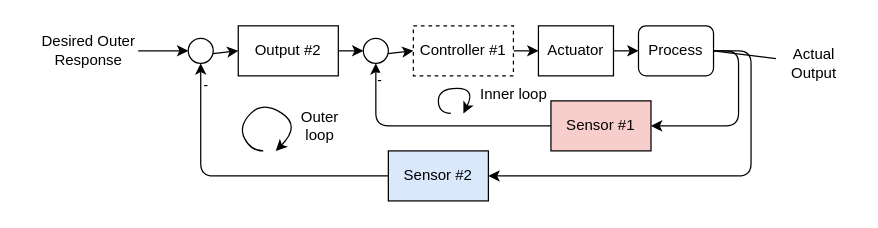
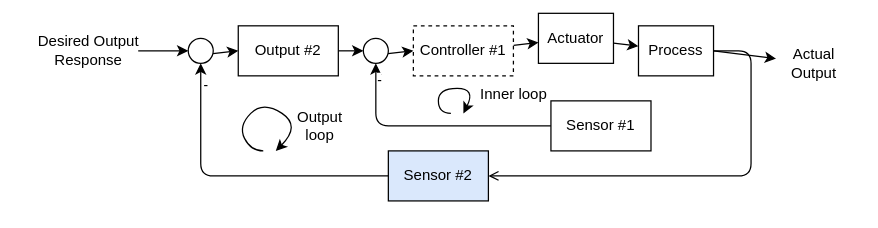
  <mxCell id="0" />
  <mxCell id="1" parent="0" />
  <mxCell id="2" value="" style="edgeStyle=none;html=1;entryX=0;entryY=0.5;entryDx=0;entryDy=0;" edge="1" parent="1" source="3" target="7"><mxGeometry relative="1" as="geometry" /></mxCell>
  <mxCell id="3" value="Output #2" style="rounded=0;whiteSpace=wrap;html=1;" vertex="1" parent="1"><mxGeometry x="190" y="20" width="80" height="40" as="geometry" /></mxCell>
  <mxCell id="4" value="" style="edgeStyle=none;html=1;" edge="1" parent="1" source="5" target="9"><mxGeometry relative="1" as="geometry" /></mxCell>
  <mxCell id="5" value="Controller #1" style="rounded=0;whiteSpace=wrap;html=1;dashed=1;" vertex="1" parent="1"><mxGeometry x="330" y="20" width="80" height="40" as="geometry" /></mxCell>
  <mxCell id="6" value="" style="edgeStyle=none;html=1;" edge="1" parent="1" source="7" target="5"><mxGeometry relative="1" as="geometry" /></mxCell>
  <mxCell id="7" value="" style="ellipse;whiteSpace=wrap;html=1;aspect=fixed;" vertex="1" parent="1"><mxGeometry x="290" y="30" width="20" height="20" as="geometry" /></mxCell>
  <mxCell id="8" value="" style="edgeStyle=none;html=1;" edge="1" parent="1" source="9" target="12"><mxGeometry relative="1" as="geometry" /></mxCell>
- <mxCell id="9" value="Actuator" style="rounded=0;whiteSpace=wrap;html=1;" vertex="1" parent="1"><mxGeometry x="430" y="20" width="60" height="40" as="geometry" /></mxCell>
- <mxCell id="10" style="edgeStyle=none;html=1;exitX=1;exitY=0.5;exitDx=0;exitDy=0;entryX=1;entryY=0.5;entryDx=0;entryDy=0;" edge="1" parent="1" source="12" target="15"><mxGeometry relative="1" as="geometry"><Array as="points"><mxPoint x="590" y="40" /><mxPoint x="590" y="100" /></Array></mxGeometry></mxCell>
- <mxCell id="11" style="edgeStyle=none;html=1;exitX=1;exitY=0.5;exitDx=0;exitDy=0;entryX=1;entryY=0.5;entryDx=0;entryDy=0;" edge="1" parent="1" source="12" target="18"><mxGeometry relative="1" as="geometry"><Array as="points"><mxPoint x="600" y="40" /><mxPoint x="600" y="140" /></Array></mxGeometry></mxCell>
- <mxCell id="12" value="Process" style="whiteSpace=wrap;html=1;rounded=1;" vertex="1" parent="1"><mxGeometry x="510" y="20" width="60" height="40" as="geometry" /></mxCell>
+ <mxCell id="9" value="Actuator" style="rounded=0;whiteSpace=wrap;html=1;" vertex="1" parent="1"><mxGeometry x="430" y="10" width="60" height="40" as="geometry" /></mxCell>
+ <mxCell id="11" style="edgeStyle=none;html=1;exitX=1;exitY=0.5;exitDx=0;exitDy=0;entryX=1;entryY=0.5;entryDx=0;entryDy=0;endArrow=open;" edge="1" parent="1" source="12" target="18"><mxGeometry relative="1" as="geometry"><Array as="points"><mxPoint x="600" y="40" /><mxPoint x="600" y="140" /></Array></mxGeometry></mxCell>
+ <mxCell id="12" value="Process" style="rounded=0;whiteSpace=wrap;html=1;" vertex="1" parent="1"><mxGeometry x="510" y="20" width="60" height="40" as="geometry" /></mxCell>
  <mxCell id="13" style="edgeStyle=none;html=1;exitX=0;exitY=0.5;exitDx=0;exitDy=0;entryX=0.5;entryY=1;entryDx=0;entryDy=0;" edge="1" parent="1" source="15" target="7"><mxGeometry relative="1" as="geometry"><Array as="points"><mxPoint x="300" y="100" /></Array></mxGeometry></mxCell>
  <mxCell id="14" value="-" style="edgeLabel;html=1;align=center;verticalAlign=middle;resizable=0;points=[];" vertex="1" connectable="0" parent="13"><mxGeometry x="0.863" y="-2" relative="1" as="geometry"><mxPoint as="offset" /></mxGeometry></mxCell>
- <mxCell id="15" value="Sensor #1" style="rounded=0;whiteSpace=wrap;html=1;fillColor=#f8cecc;" vertex="1" parent="1"><mxGeometry x="440" y="80" width="80" height="40" as="geometry" /></mxCell>
+ <mxCell id="15" value="Sensor #1" style="rounded=0;whiteSpace=wrap;html=1;" vertex="1" parent="1"><mxGeometry x="440" y="80" width="80" height="40" as="geometry" /></mxCell>
  <mxCell id="16" style="edgeStyle=none;html=1;exitX=0;exitY=0.5;exitDx=0;exitDy=0;entryX=0.5;entryY=1;entryDx=0;entryDy=0;" edge="1" parent="1" source="18" target="20"><mxGeometry relative="1" as="geometry"><Array as="points"><mxPoint x="160" y="140" /></Array></mxGeometry></mxCell>
  <mxCell id="17" value="-" style="edgeLabel;html=1;align=center;verticalAlign=middle;resizable=0;points=[];" vertex="1" connectable="0" parent="16"><mxGeometry x="0.858" y="-3" relative="1" as="geometry"><mxPoint as="offset" /></mxGeometry></mxCell>
  <mxCell id="18" value="Sensor #2" style="rounded=0;whiteSpace=wrap;html=1;fillColor=#dae8fc;" vertex="1" parent="1"><mxGeometry x="310" y="120" width="80" height="40" as="geometry" /></mxCell>
  <mxCell id="19" value="" style="edgeStyle=none;html=1;" edge="1" parent="1" source="20" target="3"><mxGeometry relative="1" as="geometry" /></mxCell>
  <mxCell id="20" value="" style="ellipse;whiteSpace=wrap;html=1;aspect=fixed;" vertex="1" parent="1"><mxGeometry x="150" y="30" width="20" height="20" as="geometry" /></mxCell>
  <mxCell id="21" value="" style="endArrow=classic;html=1;entryX=0;entryY=0.5;entryDx=0;entryDy=0;" edge="1" parent="1" target="20"><mxGeometry width="50" height="50" relative="1" as="geometry"><mxPoint x="110" y="40" as="sourcePoint" /><mxPoint x="410" y="90" as="targetPoint" /></mxGeometry></mxCell>
- <mxCell id="22" value="Desired Outer&lt;br&gt;Response" style="text;html=1;align=center;verticalAlign=middle;resizable=0;points=[];autosize=1;strokeColor=none;fillColor=none;" vertex="1" parent="1"><mxGeometry x="20" y="20" width="100" height="40" as="geometry" /></mxCell>
- <mxCell id="23" value="" style="endArrow=none;html=1;exitX=1;exitY=0.5;exitDx=0;exitDy=0;" edge="1" parent="1" source="12" target="24"><mxGeometry width="50" height="50" relative="1" as="geometry"><mxPoint x="360" y="130" as="sourcePoint" /><mxPoint x="600" y="40" as="targetPoint" /></mxGeometry></mxCell>
+ <mxCell id="22" value="Desired Output&lt;br&gt;Response" style="text;html=1;align=center;verticalAlign=middle;resizable=0;points=[];autosize=1;strokeColor=none;fillColor=none;" vertex="1" parent="1"><mxGeometry x="20" y="20" width="100" height="40" as="geometry" /></mxCell>
+ <mxCell id="23" value="" style="endArrow=classic;html=1;exitX=1;exitY=0.5;exitDx=0;exitDy=0;" edge="1" parent="1" source="12" target="24"><mxGeometry width="50" height="50" relative="1" as="geometry"><mxPoint x="360" y="130" as="sourcePoint" /><mxPoint x="600" y="40" as="targetPoint" /></mxGeometry></mxCell>
  <mxCell id="24" value="Actual&lt;br&gt;Output" style="text;html=1;align=center;verticalAlign=middle;resizable=0;points=[];autosize=1;strokeColor=none;fillColor=none;" vertex="1" parent="1"><mxGeometry x="620" y="30" width="60" height="40" as="geometry" /></mxCell>
  <mxCell id="25" value="" style="curved=1;endArrow=classic;html=1;" edge="1" parent="1"><mxGeometry width="50" height="50" relative="1" as="geometry"><mxPoint x="360" y="90" as="sourcePoint" /><mxPoint x="370" y="90" as="targetPoint" /><Array as="points"><mxPoint x="350" y="90" /><mxPoint x="350" y="70" /><mxPoint x="380" y="70" /></Array></mxGeometry></mxCell>
  <mxCell id="26" value="Inner loop" style="text;html=1;align=center;verticalAlign=middle;resizable=0;points=[];autosize=1;strokeColor=none;fillColor=none;" vertex="1" parent="1"><mxGeometry x="370" y="60" width="80" height="30" as="geometry" /></mxCell>
  <mxCell id="27" value="" style="curved=1;endArrow=classic;html=1;" edge="1" parent="1"><mxGeometry width="50" height="50" relative="1" as="geometry"><mxPoint x="210" y="120" as="sourcePoint" /><mxPoint x="220" y="120" as="targetPoint" /><Array as="points"><mxPoint x="200" y="120" /><mxPoint x="190" y="100" /><mxPoint x="210" y="80" /><mxPoint x="240" y="100" /></Array></mxGeometry></mxCell>
- <mxCell id="28" value="Outer&lt;br&gt;loop" style="text;html=1;align=center;verticalAlign=middle;resizable=0;points=[];autosize=1;strokeColor=none;fillColor=none;" vertex="1" parent="1"><mxGeometry x="230" y="80" width="50" height="40" as="geometry" /></mxCell>
+ <mxCell id="28" value="Output&lt;br&gt;loop" style="text;html=1;align=center;verticalAlign=middle;resizable=0;points=[];autosize=1;strokeColor=none;fillColor=none;" vertex="1" parent="1"><mxGeometry x="230" y="80" width="50" height="40" as="geometry" /></mxCell>
